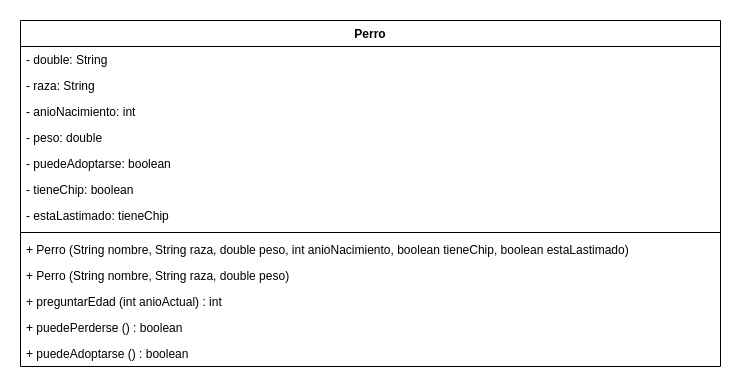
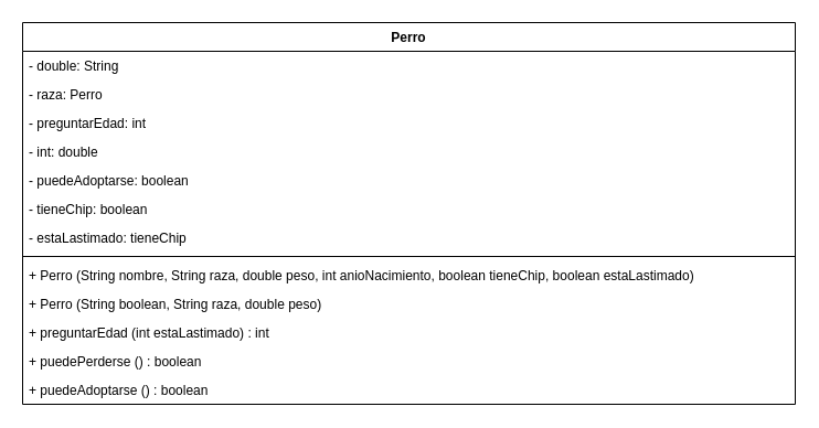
  <mxCell id="0" />
  <mxCell id="1" parent="0" />
  <mxCell id="2" value="Perro" style="swimlane;fontStyle=1;align=center;verticalAlign=top;childLayout=stackLayout;horizontal=1;startSize=26;horizontalStack=0;resizeParent=1;resizeParentMax=0;resizeLast=0;collapsible=1;marginBottom=0;" vertex="1" parent="1"><mxGeometry x="20" y="20" width="700" height="346" as="geometry" /></mxCell>
  <mxCell id="3" value="- double: String" style="text;strokeColor=none;fillColor=none;align=left;verticalAlign=top;spacingLeft=4;spacingRight=4;overflow=hidden;rotatable=0;points=[[0,0.5],[1,0.5]];portConstraint=eastwest;" vertex="1" parent="2"><mxGeometry y="26" width="700" height="26" as="geometry" /></mxCell>
- <mxCell id="4" value="- raza: String" style="text;strokeColor=none;fillColor=none;align=left;verticalAlign=top;spacingLeft=4;spacingRight=4;overflow=hidden;rotatable=0;points=[[0,0.5],[1,0.5]];portConstraint=eastwest;" vertex="1" parent="2"><mxGeometry y="52" width="700" height="26" as="geometry" /></mxCell>
- <mxCell id="5" value="- anioNacimiento: int" style="text;strokeColor=none;fillColor=none;align=left;verticalAlign=top;spacingLeft=4;spacingRight=4;overflow=hidden;rotatable=0;points=[[0,0.5],[1,0.5]];portConstraint=eastwest;" vertex="1" parent="2"><mxGeometry y="78" width="700" height="26" as="geometry" /></mxCell>
- <mxCell id="6" value="- peso: double" style="text;strokeColor=none;fillColor=none;align=left;verticalAlign=top;spacingLeft=4;spacingRight=4;overflow=hidden;rotatable=0;points=[[0,0.5],[1,0.5]];portConstraint=eastwest;" vertex="1" parent="2"><mxGeometry y="104" width="700" height="26" as="geometry" /></mxCell>
+ <mxCell id="4" value="- raza: Perro" style="text;strokeColor=none;fillColor=none;align=left;verticalAlign=top;spacingLeft=4;spacingRight=4;overflow=hidden;rotatable=0;points=[[0,0.5],[1,0.5]];portConstraint=eastwest;" vertex="1" parent="2"><mxGeometry y="52" width="700" height="26" as="geometry" /></mxCell>
+ <mxCell id="5" value="- preguntarEdad: int" style="text;strokeColor=none;fillColor=none;align=left;verticalAlign=top;spacingLeft=4;spacingRight=4;overflow=hidden;rotatable=0;points=[[0,0.5],[1,0.5]];portConstraint=eastwest;" vertex="1" parent="2"><mxGeometry y="78" width="700" height="26" as="geometry" /></mxCell>
+ <mxCell id="6" value="- int: double" style="text;strokeColor=none;fillColor=none;align=left;verticalAlign=top;spacingLeft=4;spacingRight=4;overflow=hidden;rotatable=0;points=[[0,0.5],[1,0.5]];portConstraint=eastwest;" vertex="1" parent="2"><mxGeometry y="104" width="700" height="26" as="geometry" /></mxCell>
  <mxCell id="7" value="- puedeAdoptarse: boolean" style="text;strokeColor=none;fillColor=none;align=left;verticalAlign=top;spacingLeft=4;spacingRight=4;overflow=hidden;rotatable=0;points=[[0,0.5],[1,0.5]];portConstraint=eastwest;" vertex="1" parent="2"><mxGeometry y="130" width="700" height="26" as="geometry" /></mxCell>
  <mxCell id="8" value="- tieneChip: boolean" style="text;strokeColor=none;fillColor=none;align=left;verticalAlign=top;spacingLeft=4;spacingRight=4;overflow=hidden;rotatable=0;points=[[0,0.5],[1,0.5]];portConstraint=eastwest;" vertex="1" parent="2"><mxGeometry y="156" width="700" height="26" as="geometry" /></mxCell>
  <mxCell id="9" value="- estaLastimado: tieneChip" style="text;strokeColor=none;fillColor=none;align=left;verticalAlign=top;spacingLeft=4;spacingRight=4;overflow=hidden;rotatable=0;points=[[0,0.5],[1,0.5]];portConstraint=eastwest;" vertex="1" parent="2"><mxGeometry y="182" width="700" height="26" as="geometry" /></mxCell>
  <mxCell id="10" value="" style="line;strokeWidth=1;fillColor=none;align=left;verticalAlign=middle;spacingTop=-1;spacingLeft=3;spacingRight=3;rotatable=0;labelPosition=right;points=[];portConstraint=eastwest;" vertex="1" parent="2"><mxGeometry y="208" width="700" height="8" as="geometry" /></mxCell>
  <mxCell id="11" value="+ Perro (String nombre, String raza, double peso, int anioNacimiento, boolean tieneChip, boolean estaLastimado)" style="text;strokeColor=none;fillColor=none;align=left;verticalAlign=top;spacingLeft=4;spacingRight=4;overflow=hidden;rotatable=0;points=[[0,0.5],[1,0.5]];portConstraint=eastwest;" vertex="1" parent="2"><mxGeometry y="216" width="700" height="26" as="geometry" /></mxCell>
- <mxCell id="12" value="+ Perro (String nombre, String raza, double peso)" style="text;strokeColor=none;fillColor=none;align=left;verticalAlign=top;spacingLeft=4;spacingRight=4;overflow=hidden;rotatable=0;points=[[0,0.5],[1,0.5]];portConstraint=eastwest;" vertex="1" parent="2"><mxGeometry y="242" width="700" height="26" as="geometry" /></mxCell>
- <mxCell id="13" value="+ preguntarEdad (int anioActual) : int" style="text;strokeColor=none;fillColor=none;align=left;verticalAlign=top;spacingLeft=4;spacingRight=4;overflow=hidden;rotatable=0;points=[[0,0.5],[1,0.5]];portConstraint=eastwest;" vertex="1" parent="2"><mxGeometry y="268" width="700" height="26" as="geometry" /></mxCell>
+ <mxCell id="12" value="+ Perro (String boolean, String raza, double peso)" style="text;strokeColor=none;fillColor=none;align=left;verticalAlign=top;spacingLeft=4;spacingRight=4;overflow=hidden;rotatable=0;points=[[0,0.5],[1,0.5]];portConstraint=eastwest;" vertex="1" parent="2"><mxGeometry y="242" width="700" height="26" as="geometry" /></mxCell>
+ <mxCell id="13" value="+ preguntarEdad (int estaLastimado) : int" style="text;strokeColor=none;fillColor=none;align=left;verticalAlign=top;spacingLeft=4;spacingRight=4;overflow=hidden;rotatable=0;points=[[0,0.5],[1,0.5]];portConstraint=eastwest;" vertex="1" parent="2"><mxGeometry y="268" width="700" height="26" as="geometry" /></mxCell>
  <mxCell id="14" value="+ puedePerderse () : boolean" style="text;strokeColor=none;fillColor=none;align=left;verticalAlign=top;spacingLeft=4;spacingRight=4;overflow=hidden;rotatable=0;points=[[0,0.5],[1,0.5]];portConstraint=eastwest;" vertex="1" parent="2"><mxGeometry y="294" width="700" height="26" as="geometry" /></mxCell>
  <mxCell id="15" value="+ puedeAdoptarse () : boolean" style="text;strokeColor=none;fillColor=none;align=left;verticalAlign=top;spacingLeft=4;spacingRight=4;overflow=hidden;rotatable=0;points=[[0,0.5],[1,0.5]];portConstraint=eastwest;" vertex="1" parent="2"><mxGeometry y="320" width="700" height="26" as="geometry" /></mxCell>
